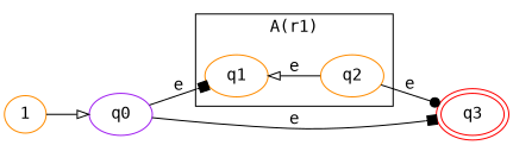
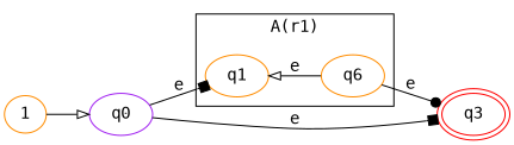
  digraph {
    fontname="DejaVu Sans Mono"
    rankdir=LR
    node [color=darkorange fontname="DejaVu Sans Mono"]
    edge [fontname="DejaVu Sans Mono" arrowhead=onormal]
    q1
-   q2
+   q2 [label=q6]
    q3 [color=red peripheries=2]
    1 [height=0.00001 width=0.00001]
    q0 [color=purple]
    subgraph cluster_1 {
      label="A(r1)"
      q1
      q2
    }
    q1 -> q2 [style=invis arrowhead=""]
    q2 -> q1 [label=e]
    q2 -> q3 [arrowhead=dot label=e]
    1 -> q0
    q0 -> q1 [arrowhead=box label=e]
    q0 -> q3 [arrowhead=box label=e]
  }
